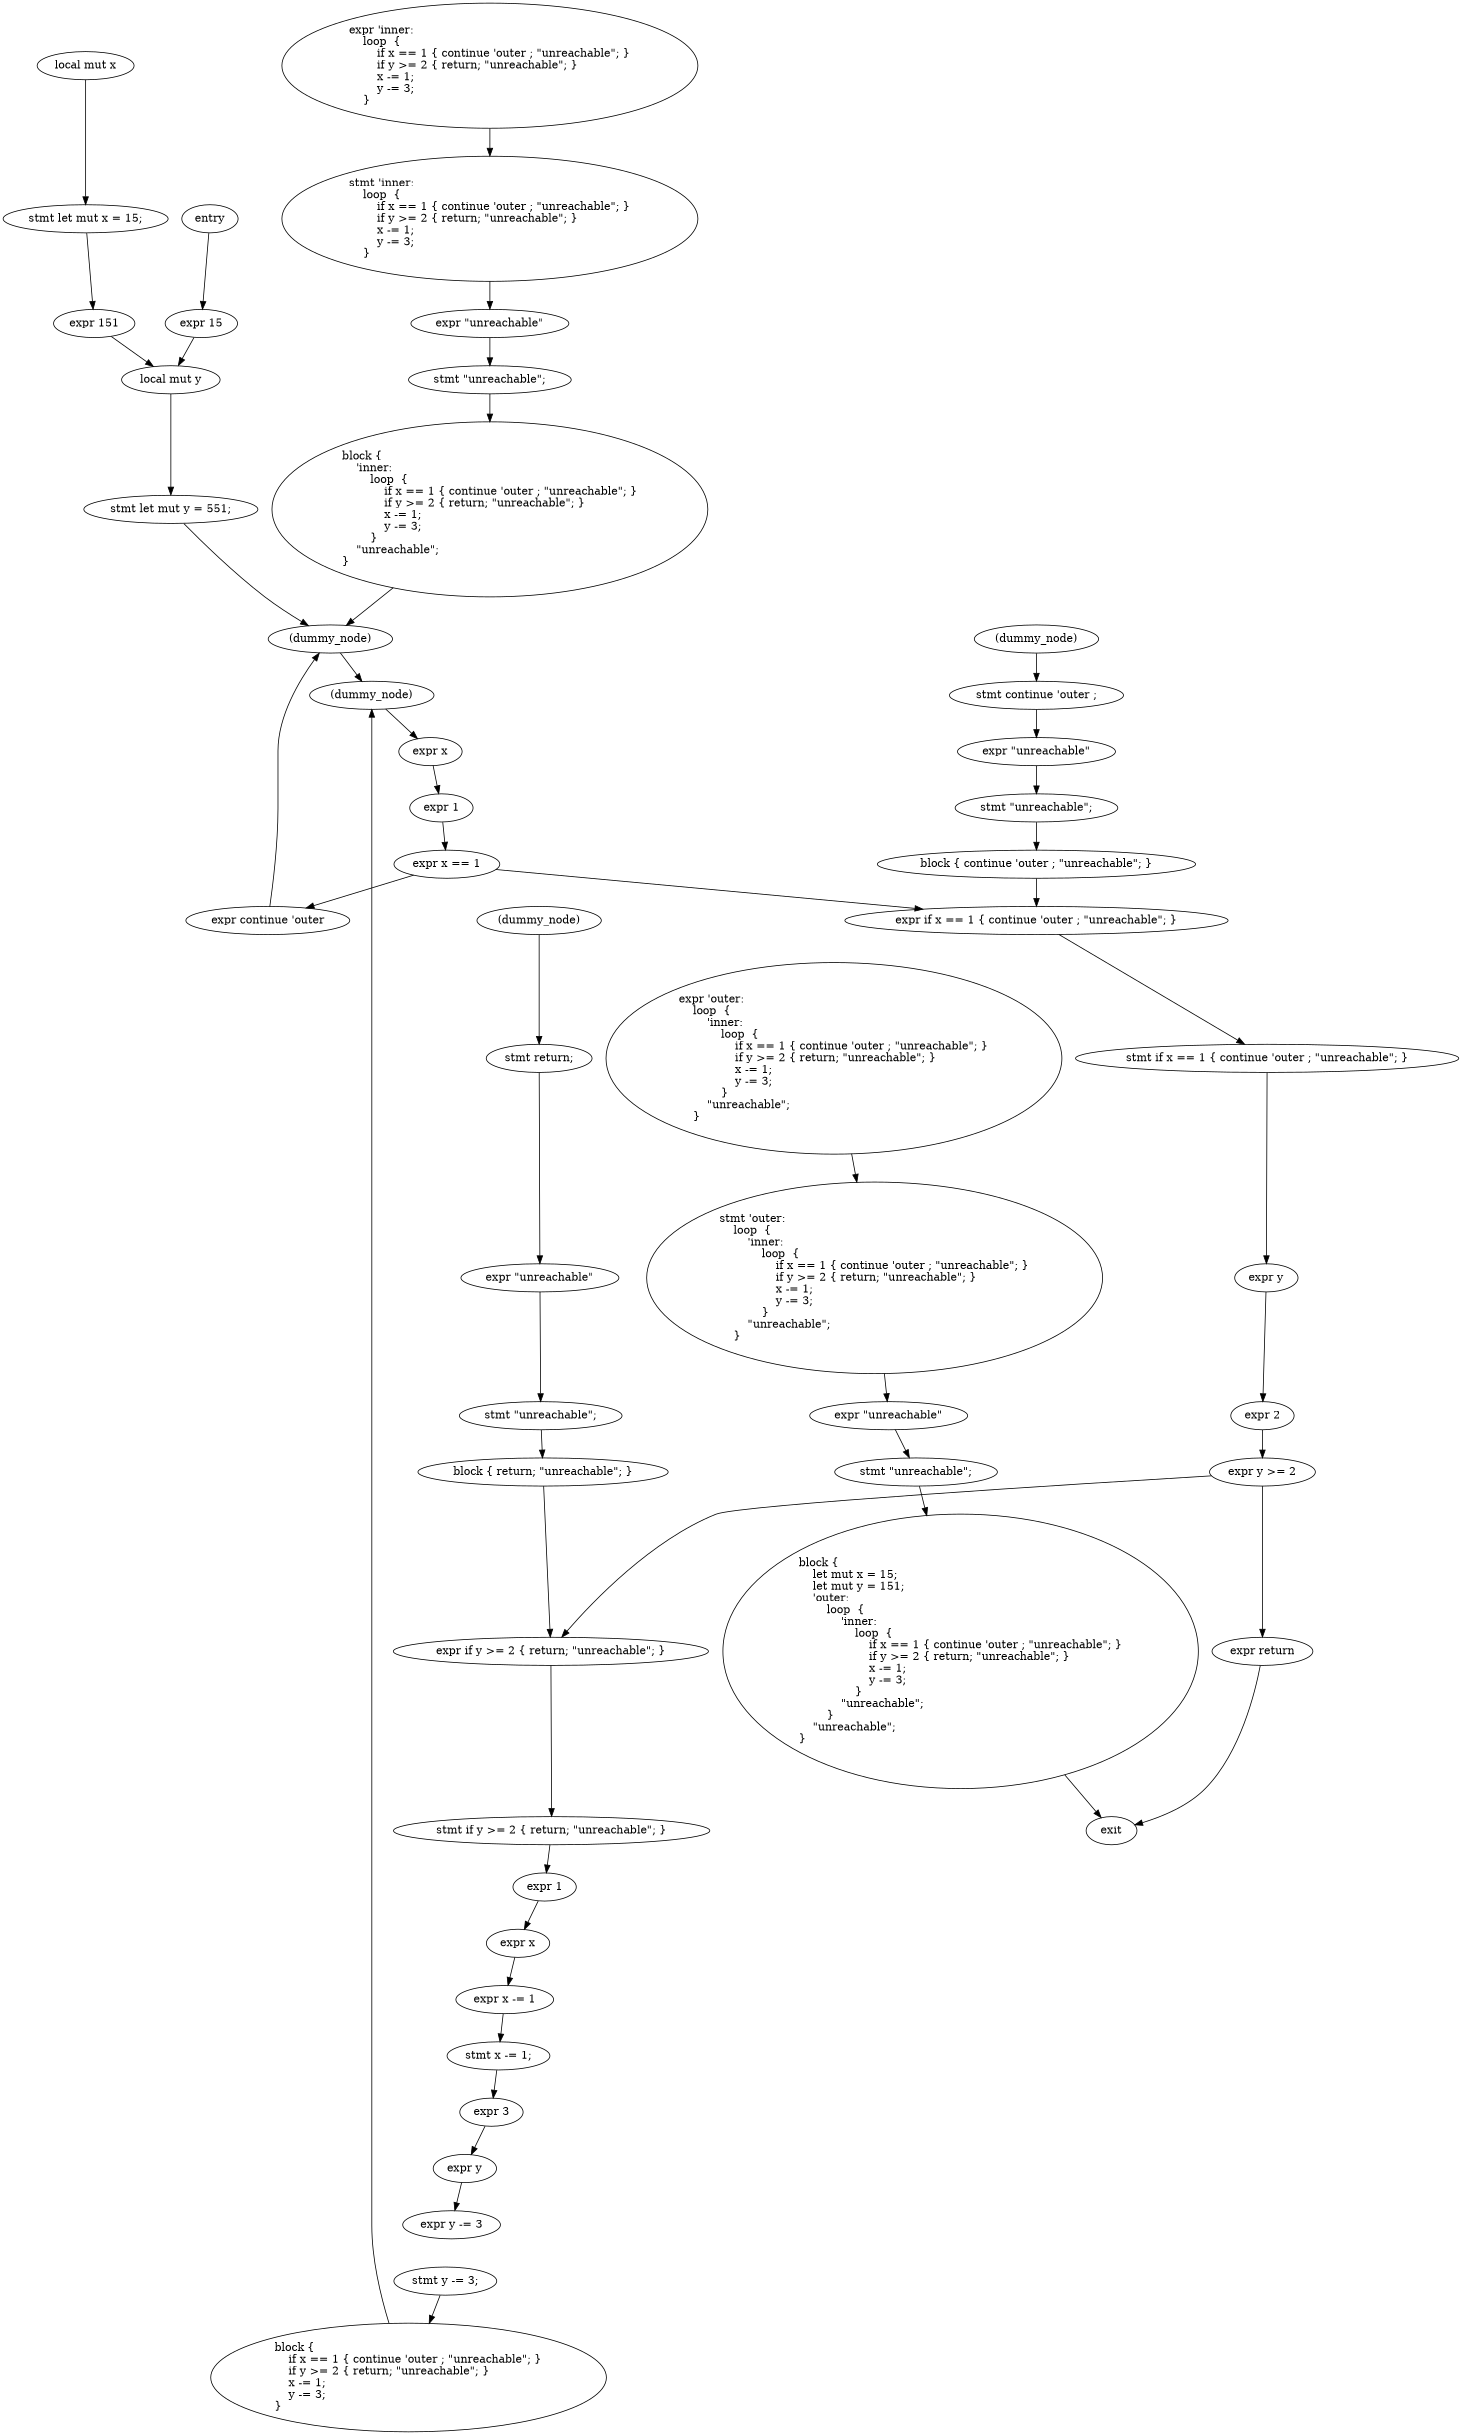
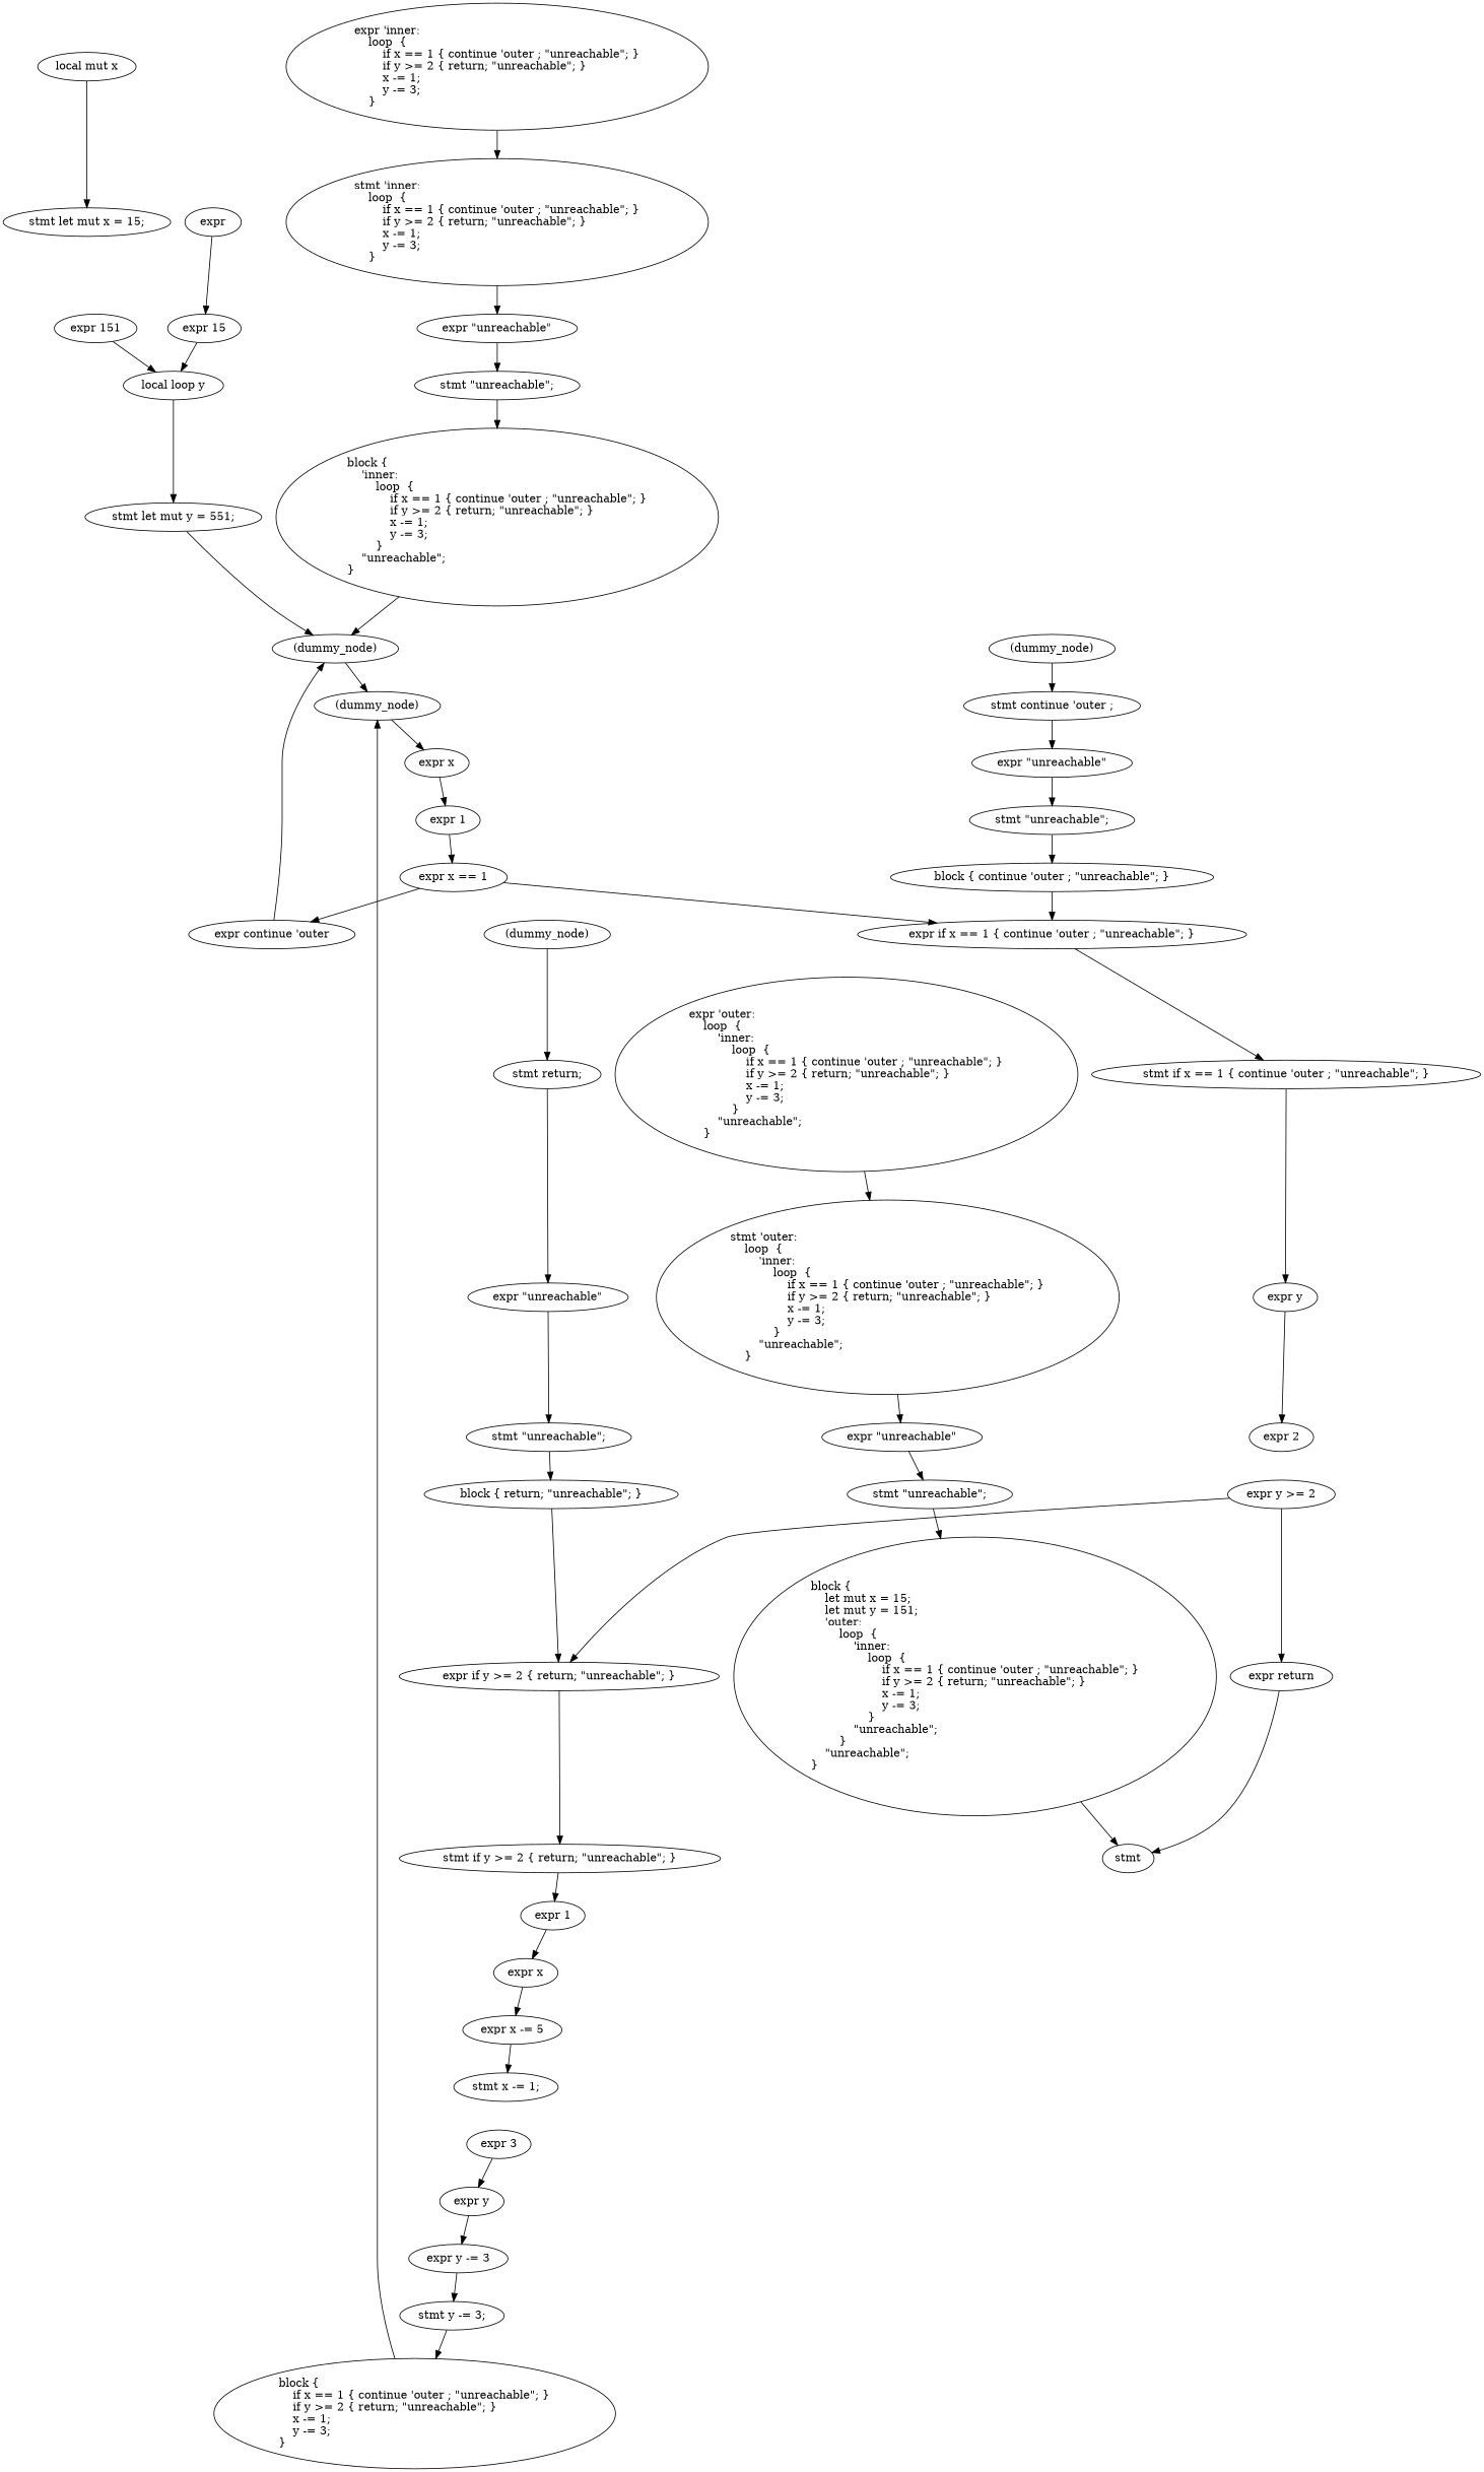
  digraph {
-   n1 [label=entry]
+   n1 [label=expr]
    n2 [label="expr 15"]
-   n3 [label="local mut y"]
-   n4 [label=exit]
+   n3 [label="local loop y"]
+   n4 [label=stmt]
    n5 [label="local mut x"]
    n6 [label="stmt let mut x = 15;"]
    n7 [label="expr 151"]
    n8 [label="stmt let mut y = 551;"]
    n9 [label="(dummy_node)"]
    n10 [label="(dummy_node)"]
    n11 [label="expr x"]
    n12 [label="expr \'outer:\l    loop  {\l        \'inner:\l            loop  {\l                if x == 1 { continue \'outer ; \"unreachable\"; }\l                if y >= 2 { return; \"unreachable\"; }\l                x -= 1;\l                y -= 3;\l            }\l        \"unreachable\";\l    }\l"]
    n13 [label="stmt \'outer:\l    loop  {\l        \'inner:\l            loop  {\l                if x == 1 { continue \'outer ; \"unreachable\"; }\l                if y >= 2 { return; \"unreachable\"; }\l                x -= 1;\l                y -= 3;\l            }\l        \"unreachable\";\l    }\l"]
    n14 [label="expr \"unreachable\""]
    n15 [label="expr 1"]
    n16 [label="expr \'inner:\l    loop  {\l        if x == 1 { continue \'outer ; \"unreachable\"; }\l        if y >= 2 { return; \"unreachable\"; }\l        x -= 1;\l        y -= 3;\l    }\l"]
    n17 [label="stmt \'inner:\l    loop  {\l        if x == 1 { continue \'outer ; \"unreachable\"; }\l        if y >= 2 { return; \"unreachable\"; }\l        x -= 1;\l        y -= 3;\l    }\l"]
    n18 [label="expr \"unreachable\""]
    n19 [label="expr x == 1"]
    n20 [label="expr continue \'outer"]
    n21 [label="expr if x == 1 { continue \'outer ; \"unreachable\"; }"]
    n22 [label="stmt if x == 1 { continue \'outer ; \"unreachable\"; }"]
    n23 [label="(dummy_node)"]
    n24 [label="stmt continue \'outer ;"]
    n25 [label="expr \"unreachable\""]
    n26 [label="stmt \"unreachable\";"]
    n27 [label="block { continue \'outer ; \"unreachable\"; }"]
    n28 [label="expr y"]
    n29 [label="expr 2"]
    n30 [label="expr y >= 2"]
    n31 [label="expr return"]
    n32 [label="expr if y >= 2 { return; \"unreachable\"; }"]
    n33 [label="stmt if y >= 2 { return; \"unreachable\"; }"]
    n34 [label="(dummy_node)"]
    n35 [label="stmt return;"]
    n36 [label="expr \"unreachable\""]
    n37 [label="stmt \"unreachable\";"]
    n38 [label="block { return; \"unreachable\"; }"]
    n39 [label="expr 1"]
    n40 [label="expr x"]
-   n41 [label="expr x -= 1"]
+   n41 [label="expr x -= 5"]
    n42 [label="stmt x -= 1;"]
    n43 [label="expr 3"]
    n44 [label="expr y"]
    n45 [label="expr y -= 3"]
    n46 [label="stmt y -= 3;"]
    n47 [label="block {\l    if x == 1 { continue \'outer ; \"unreachable\"; }\l    if y >= 2 { return; \"unreachable\"; }\l    x -= 1;\l    y -= 3;\l}\l"]
    n48 [label="stmt \"unreachable\";"]
    n49 [label="block {\l    \'inner:\l        loop  {\l            if x == 1 { continue \'outer ; \"unreachable\"; }\l            if y >= 2 { return; \"unreachable\"; }\l            x -= 1;\l            y -= 3;\l        }\l    \"unreachable\";\l}\l"]
    n50 [label="stmt \"unreachable\";"]
    n51 [label="block {\l    let mut x = 15;\l    let mut y = 151;\l    \'outer:\l        loop  {\l            \'inner:\l                loop  {\l                    if x == 1 { continue \'outer ; \"unreachable\"; }\l                    if y >= 2 { return; \"unreachable\"; }\l                    x -= 1;\l                    y -= 3;\l                }\l            \"unreachable\";\l        }\l    \"unreachable\";\l}\l"]
    n1 -> n2
    n2 -> n3
    n3 -> n8
    n5 -> n6
-   n6 -> n7
    n7 -> n3
    n8 -> n9
    n9 -> n10
    n10 -> n11
    n11 -> n15
    n12 -> n13
    n13 -> n14
    n14 -> n50
    n15 -> n19
    n16 -> n17
    n17 -> n18
    n18 -> n48
    n19 -> n20
    n19 -> n21
    n20 -> n9
    n21 -> n22
    n22 -> n28
    n23 -> n24
    n24 -> n25
    n25 -> n26
    n26 -> n27
    n27 -> n21
    n28 -> n29
-   n29 -> n30
    n30 -> n31
    n30 -> n32
    n31 -> n4
    n32 -> n33
    n33 -> n39
    n34 -> n35
    n35 -> n36
    n36 -> n37
    n37 -> n38
    n38 -> n32
    n39 -> n40
    n40 -> n41
    n41 -> n42
-   n42 -> n43
    n43 -> n44
    n44 -> n45
+   n45 -> n46
    n46 -> n47
    n47 -> n10
    n48 -> n49
    n49 -> n9
    n50 -> n51
    n51 -> n4
  }
